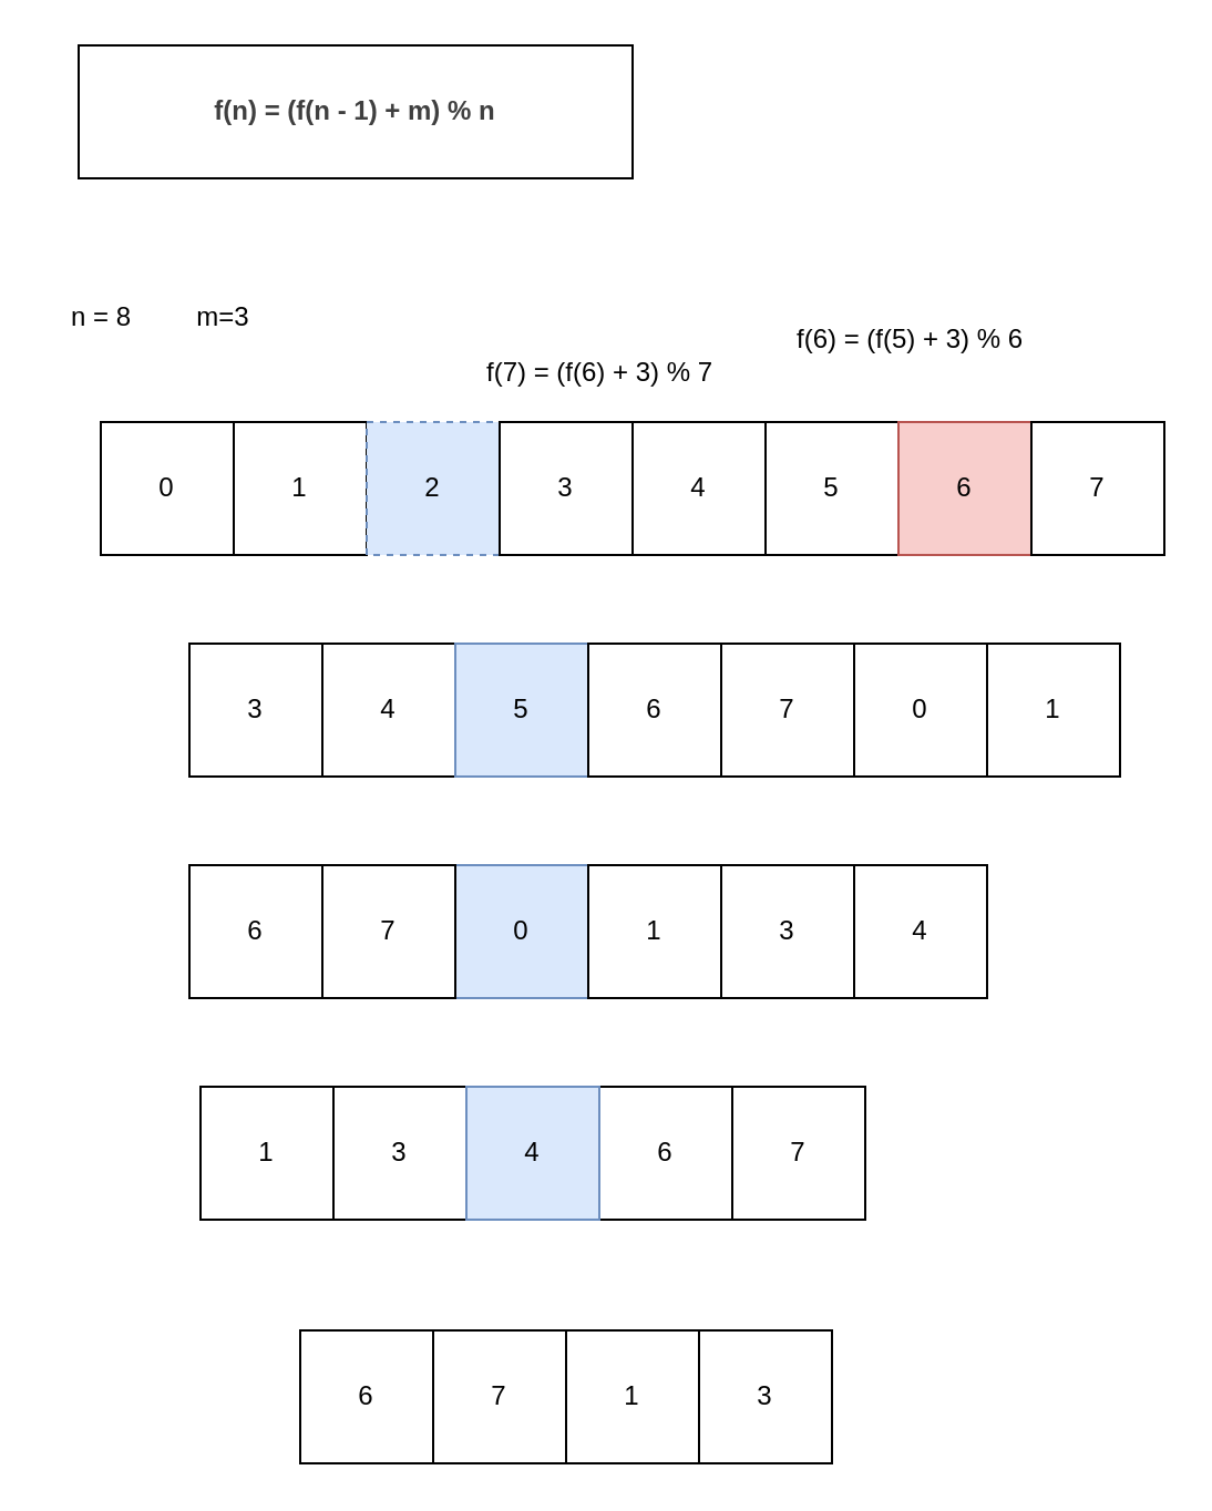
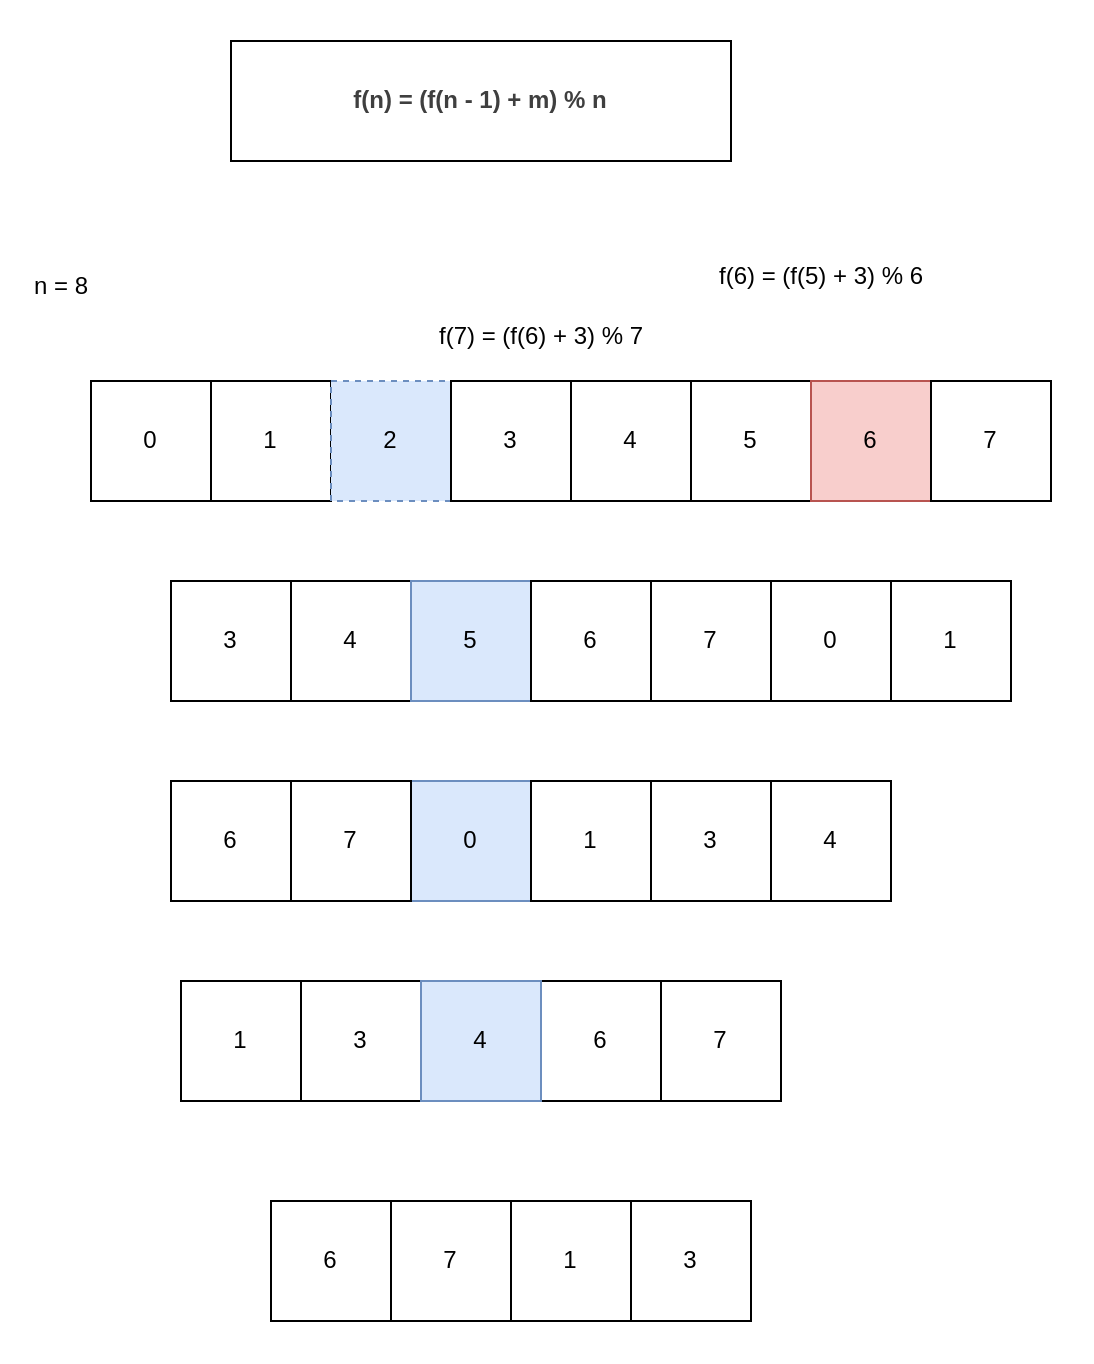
  <mxCell id="0" />
  <mxCell id="1" parent="0" />
  <mxCell id="2" value="0" style="whiteSpace=wrap;html=1;" vertex="1" parent="1"><mxGeometry x="45" y="190" width="60" height="60" as="geometry" /></mxCell>
  <mxCell id="3" value="1" style="whiteSpace=wrap;html=1;" vertex="1" parent="1"><mxGeometry x="105" y="190" width="60" height="60" as="geometry" /></mxCell>
  <mxCell id="4" value="2" style="whiteSpace=wrap;html=1;fillColor=#dae8fc;strokeColor=#6c8ebf;dashed=1;" vertex="1" parent="1"><mxGeometry x="165" y="190" width="60" height="60" as="geometry" /></mxCell>
  <mxCell id="5" value="3" style="whiteSpace=wrap;html=1;" vertex="1" parent="1"><mxGeometry x="225" y="190" width="60" height="60" as="geometry" /></mxCell>
  <mxCell id="6" value="4" style="whiteSpace=wrap;html=1;" vertex="1" parent="1"><mxGeometry x="285" y="190" width="60" height="60" as="geometry" /></mxCell>
  <mxCell id="7" value="5" style="whiteSpace=wrap;html=1;" vertex="1" parent="1"><mxGeometry x="345" y="190" width="60" height="60" as="geometry" /></mxCell>
  <mxCell id="8" value="6" style="whiteSpace=wrap;html=1;fillColor=#f8cecc;strokeColor=#b85450;" vertex="1" parent="1"><mxGeometry x="405" y="190" width="60" height="60" as="geometry" /></mxCell>
  <mxCell id="9" value="7" style="whiteSpace=wrap;html=1;" vertex="1" parent="1"><mxGeometry x="465" y="190" width="60" height="60" as="geometry" /></mxCell>
- <mxCell id="10" value="n = 8" style="text;html=1;align=center;verticalAlign=middle;resizable=0;points=[];autosize=1;strokeColor=none;fillColor=none;" vertex="1" parent="1"><mxGeometry x="20" y="128" width="50" height="30" as="geometry" /></mxCell>
- <mxCell id="11" value="m=3" style="text;html=1;align=center;verticalAlign=middle;resizable=0;points=[];autosize=1;strokeColor=none;fillColor=none;" vertex="1" parent="1"><mxGeometry x="75" y="128" width="50" height="30" as="geometry" /></mxCell>
+ <mxCell id="10" value="n = 8" style="text;html=1;align=center;verticalAlign=middle;resizable=0;points=[];autosize=1;strokeColor=none;fillColor=none;" vertex="1" parent="1"><mxGeometry x="5" y="128" width="50" height="30" as="geometry" /></mxCell>
  <mxCell id="12" value="0" style="whiteSpace=wrap;html=1;" vertex="1" parent="1"><mxGeometry x="385" y="290" width="60" height="60" as="geometry" /></mxCell>
  <mxCell id="13" value="1" style="whiteSpace=wrap;html=1;" vertex="1" parent="1"><mxGeometry x="445" y="290" width="60" height="60" as="geometry" /></mxCell>
  <mxCell id="14" value="3" style="whiteSpace=wrap;html=1;" vertex="1" parent="1"><mxGeometry x="85" y="290" width="60" height="60" as="geometry" /></mxCell>
  <mxCell id="15" value="4" style="whiteSpace=wrap;html=1;" vertex="1" parent="1"><mxGeometry x="145" y="290" width="60" height="60" as="geometry" /></mxCell>
  <mxCell id="16" value="5" style="whiteSpace=wrap;html=1;fillColor=#dae8fc;strokeColor=#6c8ebf;" vertex="1" parent="1"><mxGeometry x="205" y="290" width="60" height="60" as="geometry" /></mxCell>
  <mxCell id="17" value="6" style="whiteSpace=wrap;html=1;" vertex="1" parent="1"><mxGeometry x="265" y="290" width="60" height="60" as="geometry" /></mxCell>
  <mxCell id="18" value="7" style="whiteSpace=wrap;html=1;" vertex="1" parent="1"><mxGeometry x="325" y="290" width="60" height="60" as="geometry" /></mxCell>
  <mxCell id="19" value="0" style="whiteSpace=wrap;html=1;fillColor=#dae8fc;strokeColor=#6c8ebf;" vertex="1" parent="1"><mxGeometry x="205" y="390" width="60" height="60" as="geometry" /></mxCell>
  <mxCell id="20" value="1" style="whiteSpace=wrap;html=1;" vertex="1" parent="1"><mxGeometry x="265" y="390" width="60" height="60" as="geometry" /></mxCell>
  <mxCell id="21" value="6" style="whiteSpace=wrap;html=1;" vertex="1" parent="1"><mxGeometry x="85" y="390" width="60" height="60" as="geometry" /></mxCell>
  <mxCell id="22" value="7" style="whiteSpace=wrap;html=1;" vertex="1" parent="1"><mxGeometry x="145" y="390" width="60" height="60" as="geometry" /></mxCell>
- <mxCell id="23" value="&lt;b style=&quot;color: rgb(63, 63, 63); scrollbar-color: rgb(226, 226, 226) rgb(251, 251, 251); font-family: Menlo, sans-serif; text-align: left;&quot;&gt;f(n) = (f(n - 1) + m) % n&lt;/b&gt;" style="whiteSpace=wrap;html=1;" vertex="1" parent="1"><mxGeometry x="35" y="20" width="250" height="60" as="geometry" /></mxCell>
+ <mxCell id="23" value="&lt;b style=&quot;color: rgb(63, 63, 63); scrollbar-color: rgb(226, 226, 226) rgb(251, 251, 251); font-family: Menlo, sans-serif; text-align: left;&quot;&gt;f(n) = (f(n - 1) + m) % n&lt;/b&gt;" style="whiteSpace=wrap;html=1;" vertex="1" parent="1"><mxGeometry x="115" y="20" width="250" height="60" as="geometry" /></mxCell>
  <mxCell id="24" value="&lt;span style=&quot;color: rgb(0, 0, 0);&quot;&gt;f(7) = (f(6) + 3) % 7&lt;/span&gt;" style="text;html=1;align=center;verticalAlign=middle;resizable=0;points=[];autosize=1;strokeColor=none;fillColor=none;" vertex="1" parent="1"><mxGeometry x="205" y="153" width="130" height="30" as="geometry" /></mxCell>
  <mxCell id="25" value="3" style="whiteSpace=wrap;html=1;" vertex="1" parent="1"><mxGeometry x="325" y="390" width="60" height="60" as="geometry" /></mxCell>
  <mxCell id="26" value="4" style="whiteSpace=wrap;html=1;" vertex="1" parent="1"><mxGeometry x="385" y="390" width="60" height="60" as="geometry" /></mxCell>
- <mxCell id="27" value="&lt;span style=&quot;color: rgb(0, 0, 0);&quot;&gt;f(6) = (f(5) + 3) % 6&lt;/span&gt;" style="text;html=1;align=center;verticalAlign=middle;resizable=0;points=[];autosize=1;strokeColor=none;fillColor=none;" vertex="1" parent="1"><mxGeometry x="345" y="138" width="130" height="30" as="geometry" /></mxCell>
+ <mxCell id="27" value="&lt;span style=&quot;color: rgb(0, 0, 0);&quot;&gt;f(6) = (f(5) + 3) % 6&lt;/span&gt;" style="text;html=1;align=center;verticalAlign=middle;resizable=0;points=[];autosize=1;strokeColor=none;fillColor=none;" vertex="1" parent="1"><mxGeometry x="345" y="123" width="130" height="30" as="geometry" /></mxCell>
  <mxCell id="28" value="6" style="whiteSpace=wrap;html=1;" vertex="1" parent="1"><mxGeometry x="270" y="490" width="60" height="60" as="geometry" /></mxCell>
  <mxCell id="29" value="7" style="whiteSpace=wrap;html=1;" vertex="1" parent="1"><mxGeometry x="330" y="490" width="60" height="60" as="geometry" /></mxCell>
  <mxCell id="30" value="1" style="whiteSpace=wrap;html=1;" vertex="1" parent="1"><mxGeometry x="90" y="490" width="60" height="60" as="geometry" /></mxCell>
  <mxCell id="31" value="3" style="whiteSpace=wrap;html=1;" vertex="1" parent="1"><mxGeometry x="150" y="490" width="60" height="60" as="geometry" /></mxCell>
  <mxCell id="32" value="4" style="whiteSpace=wrap;html=1;fillColor=#dae8fc;strokeColor=#6c8ebf;" vertex="1" parent="1"><mxGeometry x="210" y="490" width="60" height="60" as="geometry" /></mxCell>
  <mxCell id="33" value="6" style="whiteSpace=wrap;html=1;" vertex="1" parent="1"><mxGeometry x="135" y="600" width="60" height="60" as="geometry" /></mxCell>
  <mxCell id="34" value="7" style="whiteSpace=wrap;html=1;" vertex="1" parent="1"><mxGeometry x="195" y="600" width="60" height="60" as="geometry" /></mxCell>
  <mxCell id="35" value="1" style="whiteSpace=wrap;html=1;" vertex="1" parent="1"><mxGeometry x="255" y="600" width="60" height="60" as="geometry" /></mxCell>
  <mxCell id="36" value="3" style="whiteSpace=wrap;html=1;" vertex="1" parent="1"><mxGeometry x="315" y="600" width="60" height="60" as="geometry" /></mxCell>
